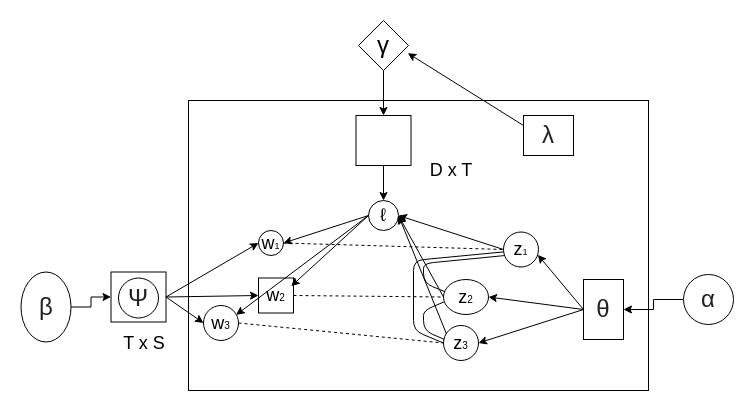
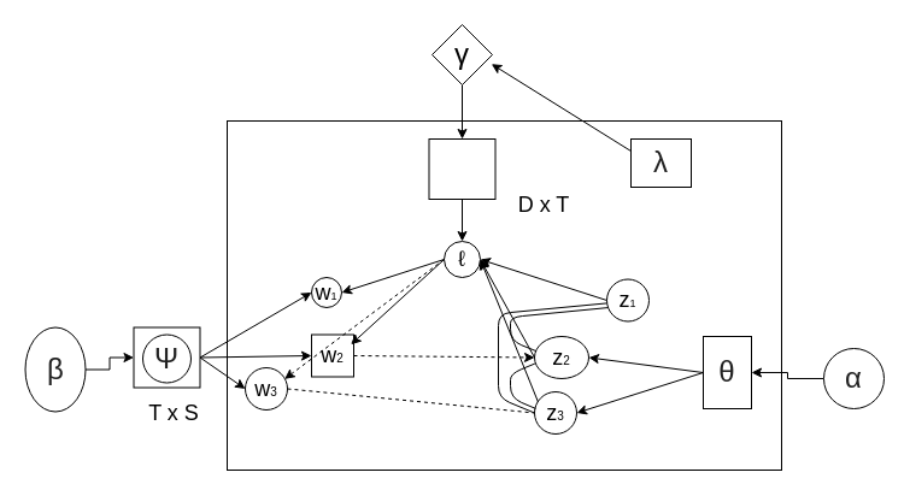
  <mxCell id="0" />
  <mxCell id="1" parent="0" />
  <mxCell id="2" value="" style="rounded=0;whiteSpace=wrap;html=1;" vertex="1" parent="1"><mxGeometry x="188" y="100" width="460" height="290" as="geometry" /></mxCell>
  <mxCell id="3" value="" style="rounded=0;whiteSpace=wrap;html=1;" vertex="1" parent="1"><mxGeometry x="355.5" y="115" width="55" height="50" as="geometry" /></mxCell>
  <mxCell id="4" style="edgeStyle=orthogonalEdgeStyle;rounded=0;orthogonalLoop=1;jettySize=auto;html=1;exitX=0.5;exitY=1;exitDx=0;exitDy=0;entryX=0.5;entryY=0;entryDx=0;entryDy=0;" edge="1" parent="1" source="5" target="3"><mxGeometry relative="1" as="geometry"><mxPoint x="380" y="110" as="targetPoint" /></mxGeometry></mxCell>
  <mxCell id="5" value="&lt;font style=&quot;font-size: 24px&quot;&gt;γ&lt;/font&gt;" style="rhombus;whiteSpace=wrap;html=1;aspect=fixed;align=center;" vertex="1" parent="1"><mxGeometry x="358" width="50" height="50" as="geometry" y="20" /></mxCell>
  <mxCell id="6" value="&lt;span style=&quot;color: rgb(34 , 34 , 34) ; font-family: &amp;#34;arial&amp;#34; , sans-serif ; text-align: left ; background-color: rgb(255 , 255 , 255)&quot;&gt;&lt;font style=&quot;font-size: 24px&quot;&gt;λ&lt;/font&gt;&lt;/span&gt;" style="rounded=0;whiteSpace=wrap;html=1;" vertex="1" parent="1"><mxGeometry x="523" y="115" width="50" height="40" as="geometry" /></mxCell>
  <mxCell id="7" style="edgeStyle=orthogonalEdgeStyle;rounded=0;orthogonalLoop=1;jettySize=auto;html=1;exitX=0;exitY=0.5;exitDx=0;exitDy=0;" edge="1" parent="1" source="8" target="13"><mxGeometry relative="1" as="geometry" /></mxCell>
- <mxCell id="8" value="&lt;span style=&quot;color: rgb(34 , 34 , 34) ; font-family: &amp;#34;arial&amp;#34; , sans-serif ; text-align: left ; background-color: rgb(255 , 255 , 255)&quot;&gt;&lt;font style=&quot;font-size: 24px&quot;&gt;α&lt;/font&gt;&lt;/span&gt;" style="ellipse;whiteSpace=wrap;html=1;aspect=fixed;align=center;" vertex="1" parent="1"><mxGeometry x="683" y="274" width="50" height="50" as="geometry" /></mxCell>
+ <mxCell id="8" value="&lt;span style=&quot;color: rgb(34 , 34 , 34) ; font-family: &amp;#34;arial&amp;#34; , sans-serif ; text-align: left ; background-color: rgb(255 , 255 , 255)&quot;&gt;&lt;font style=&quot;font-size: 24px&quot;&gt;α&lt;/font&gt;&lt;/span&gt;" style="ellipse;whiteSpace=wrap;html=1;aspect=fixed;align=center;" vertex="1" parent="1"><mxGeometry x="683" y="289" width="50" height="50" as="geometry" /></mxCell>
  <mxCell id="9" style="edgeStyle=orthogonalEdgeStyle;rounded=0;orthogonalLoop=1;jettySize=auto;html=1;exitX=1;exitY=0.5;exitDx=0;exitDy=0;entryX=0;entryY=0.5;entryDx=0;entryDy=0;" edge="1" parent="1" source="10" target="11"><mxGeometry relative="1" as="geometry" /></mxCell>
  <mxCell id="10" value="&lt;span style=&quot;color: rgb(34 , 34 , 34) ; font-family: &amp;#34;arial&amp;#34; , sans-serif ; text-align: left ; background-color: rgb(255 , 255 , 255)&quot;&gt;&lt;font style=&quot;font-size: 24px&quot;&gt;β&lt;/font&gt;&lt;/span&gt;" style="ellipse;whiteSpace=wrap;html=1;aspect=fixed;align=center;" vertex="1" parent="1"><mxGeometry x="20.5" y="271.5" width="50" height="70" as="geometry" /></mxCell>
  <mxCell id="11" value="" style="rounded=0;whiteSpace=wrap;html=1;" vertex="1" parent="1"><mxGeometry x="110.5" y="271.5" width="55" height="50" as="geometry" /></mxCell>
  <mxCell id="12" value="&lt;span style=&quot;color: rgb(34 , 34 , 34) ; font-family: &amp;#34;arial&amp;#34; , sans-serif ; text-align: left ; background-color: rgb(255 , 255 , 255)&quot;&gt;&lt;font style=&quot;font-size: 24px&quot;&gt;Ψ&lt;/font&gt;&lt;/span&gt;" style="ellipse;whiteSpace=wrap;html=1;aspect=fixed;" vertex="1" parent="1"><mxGeometry x="118" y="277.5" width="40" height="40" as="geometry" /></mxCell>
  <mxCell id="13" value="&lt;span style=&quot;color: rgb(34 , 34 , 34) ; font-family: &amp;#34;arial&amp;#34; , sans-serif ; text-align: left ; background-color: rgb(255 , 255 , 255)&quot;&gt;&lt;font style=&quot;font-size: 24px&quot;&gt;θ&lt;/font&gt;&lt;/span&gt;" style="rounded=0;whiteSpace=wrap;html=1;" vertex="1" parent="1"><mxGeometry x="583" y="279" width="40" height="60" as="geometry" /></mxCell>
  <mxCell id="14" value="&lt;div style=&quot;text-align: left&quot;&gt;&lt;a href=&quot;https://en.wiktionary.org/wiki/%E2%84%93&quot; style=&quot;cursor: pointer ; font-family: &amp;#34;arial&amp;#34; , sans-serif ; background-color: rgb(255 , 255 , 255)&quot;&gt;&lt;h3 class=&quot;LC20lb&quot; style=&quot;font-weight: normal ; margin: 0px ; padding: 0px ; display: inline-block ; line-height: 1.33&quot;&gt;&lt;font style=&quot;font-size: 18px&quot; color=&quot;#000000&quot;&gt;ℓ&lt;/font&gt;&lt;/h3&gt;&lt;/a&gt;&lt;br&gt;&lt;/div&gt;" style="ellipse;whiteSpace=wrap;html=1;aspect=fixed;align=center;" vertex="1" parent="1"><mxGeometry x="368" y="200" width="30" height="30" as="geometry" /></mxCell>
  <mxCell id="15" value="&lt;font style=&quot;font-size: 18px&quot;&gt;w&lt;/font&gt;&lt;font style=&quot;font-size: 9px&quot;&gt;1&lt;/font&gt;" style="ellipse;whiteSpace=wrap;html=1;aspect=fixed;align=center;" vertex="1" parent="1"><mxGeometry x="258" y="230" width="25" height="25" as="geometry" /></mxCell>
  <mxCell id="16" value="&lt;font style=&quot;font-size: 18px&quot;&gt;w&lt;/font&gt;&lt;font size=&quot;1&quot;&gt;2&lt;/font&gt;" style="whiteSpace=wrap;html=1;aspect=fixed;align=center;rounded=0;" vertex="1" parent="1"><mxGeometry x="258" y="277.5" width="35" height="35" as="geometry" /></mxCell>
  <mxCell id="17" value="&lt;font style=&quot;font-size: 18px&quot;&gt;w&lt;/font&gt;&lt;font size=&quot;1&quot;&gt;3&lt;/font&gt;" style="ellipse;whiteSpace=wrap;html=1;aspect=fixed;align=center;direction=west;" vertex="1" parent="1"><mxGeometry x="203" y="305" width="35" height="35" as="geometry" /></mxCell>
  <mxCell id="18" value="&lt;font style=&quot;font-size: 18px&quot;&gt;z&lt;/font&gt;&lt;font style=&quot;font-size: 9px&quot;&gt;1&lt;/font&gt;" style="ellipse;whiteSpace=wrap;html=1;aspect=fixed;align=center;" vertex="1" parent="1"><mxGeometry x="503" y="231.5" width="35" height="35" as="geometry" /></mxCell>
  <mxCell id="19" value="&lt;span style=&quot;font-size: 18px&quot;&gt;z&lt;/span&gt;&lt;font size=&quot;1&quot;&gt;2&lt;/font&gt;" style="ellipse;whiteSpace=wrap;html=1;aspect=fixed;align=center;" vertex="1" parent="1"><mxGeometry x="443" y="279" width="45" height="35" as="geometry" /></mxCell>
  <mxCell id="20" value="&lt;span style=&quot;font-size: 18px&quot;&gt;z&lt;/span&gt;&lt;font size=&quot;1&quot;&gt;3&lt;/font&gt;" style="ellipse;whiteSpace=wrap;html=1;aspect=fixed;align=center;direction=north;" vertex="1" parent="1"><mxGeometry x="443" y="325" width="35" height="35" as="geometry" /></mxCell>
  <mxCell id="21" style="edgeStyle=orthogonalEdgeStyle;rounded=0;orthogonalLoop=1;jettySize=auto;html=1;exitX=0.5;exitY=1;exitDx=0;exitDy=0;entryX=0.5;entryY=0;entryDx=0;entryDy=0;" edge="1" parent="1" source="3" target="14"><mxGeometry relative="1" as="geometry" /></mxCell>
  <mxCell id="22" value="" style="endArrow=classic;html=1;exitX=0;exitY=0.5;exitDx=0;exitDy=0;entryX=1;entryY=0.5;entryDx=0;entryDy=0;" edge="1" parent="1" source="14" target="15"><mxGeometry width="50" height="50" relative="1" as="geometry"><mxPoint x="333" y="361.5" as="sourcePoint" /><mxPoint x="383" y="311.5" as="targetPoint" /></mxGeometry></mxCell>
  <mxCell id="23" value="" style="endArrow=classic;html=1;exitX=0;exitY=0.5;exitDx=0;exitDy=0;entryX=0.933;entryY=0.233;entryDx=0;entryDy=0;entryPerimeter=0;" edge="1" parent="1" source="14" target="16"><mxGeometry width="50" height="50" relative="1" as="geometry"><mxPoint x="373" y="251.667" as="sourcePoint" /><mxPoint x="303" y="257.667" as="targetPoint" /></mxGeometry></mxCell>
- <mxCell id="24" value="" style="endArrow=classic;html=1;exitX=0;exitY=0.5;exitDx=0;exitDy=0;entryX=0.067;entryY=0.733;entryDx=0;entryDy=0;entryPerimeter=0;" edge="1" parent="1" source="14" target="17"><mxGeometry width="50" height="50" relative="1" as="geometry"><mxPoint x="373" y="251.667" as="sourcePoint" /><mxPoint x="303" y="305" as="targetPoint" /></mxGeometry></mxCell>
- <mxCell id="25" value="" style="endArrow=classic;html=1;entryX=0.981;entryY=0.652;entryDx=0;entryDy=0;entryPerimeter=0;exitX=0;exitY=0.5;exitDx=0;exitDy=0;" edge="1" parent="1" source="13" target="18"><mxGeometry width="50" height="50" relative="1" as="geometry"><mxPoint x="473" y="351.5" as="sourcePoint" /><mxPoint x="523" y="301.5" as="targetPoint" /></mxGeometry></mxCell>
+ <mxCell id="24" value="" style="endArrow=classic;html=1;exitX=0;exitY=0.5;exitDx=0;exitDy=0;entryX=0.067;entryY=0.733;entryDx=0;entryDy=0;entryPerimeter=0;dashed=1;" edge="1" parent="1" source="14" target="17"><mxGeometry width="50" height="50" relative="1" as="geometry"><mxPoint x="373" y="251.667" as="sourcePoint" /><mxPoint x="303" y="305" as="targetPoint" /></mxGeometry></mxCell>
  <mxCell id="26" value="" style="endArrow=classic;html=1;entryX=1;entryY=0.5;entryDx=0;entryDy=0;exitX=0;exitY=0.5;exitDx=0;exitDy=0;" edge="1" parent="1" source="13" target="19"><mxGeometry width="50" height="50" relative="1" as="geometry"><mxPoint x="593" y="315" as="sourcePoint" /><mxPoint x="487.333" y="264.333" as="targetPoint" /></mxGeometry></mxCell>
  <mxCell id="27" value="" style="endArrow=classic;html=1;entryX=0.5;entryY=1;entryDx=0;entryDy=0;exitX=0;exitY=0.5;exitDx=0;exitDy=0;" edge="1" parent="1" source="13" target="20"><mxGeometry width="50" height="50" relative="1" as="geometry"><mxPoint x="593" y="315" as="sourcePoint" /><mxPoint x="488" y="306.667" as="targetPoint" /></mxGeometry></mxCell>
  <mxCell id="28" value="" style="endArrow=none;dashed=1;html=1;exitX=0;exitY=0.5;exitDx=0;exitDy=0;entryX=0.5;entryY=0;entryDx=0;entryDy=0;" edge="1" parent="1" source="17" target="20"><mxGeometry width="50" height="50" relative="1" as="geometry"><mxPoint x="323" y="369" as="sourcePoint" /><mxPoint x="373" y="319" as="targetPoint" /></mxGeometry></mxCell>
- <mxCell id="29" value="" style="endArrow=none;dashed=1;html=1;exitX=1;exitY=0.5;exitDx=0;exitDy=0;entryX=0;entryY=0.5;entryDx=0;entryDy=0;" edge="1" parent="1" source="16" target="19"><mxGeometry width="50" height="50" relative="1" as="geometry"><mxPoint x="303" y="352.667" as="sourcePoint" /><mxPoint x="453" y="352.667" as="targetPoint" /></mxGeometry></mxCell>
- <mxCell id="30" value="" style="endArrow=none;dashed=1;html=1;exitX=1;exitY=0.5;exitDx=0;exitDy=0;entryX=0;entryY=0.5;entryDx=0;entryDy=0;" edge="1" parent="1" source="15" target="18"><mxGeometry width="50" height="50" relative="1" as="geometry"><mxPoint x="303" y="305" as="sourcePoint" /><mxPoint x="453" y="306.667" as="targetPoint" /></mxGeometry></mxCell>
+ <mxCell id="29" value="" style="endArrow=classic;dashed=1;html=1;exitX=1;exitY=0.5;exitDx=0;exitDy=0;entryX=0;entryY=0.5;entryDx=0;entryDy=0;" edge="1" parent="1" source="16" target="19"><mxGeometry width="50" height="50" relative="1" as="geometry"><mxPoint x="303" y="352.667" as="sourcePoint" /><mxPoint x="453" y="352.667" as="targetPoint" /></mxGeometry></mxCell>
  <mxCell id="31" value="" style="endArrow=classic;html=1;entryX=0.986;entryY=0.654;entryDx=0;entryDy=0;entryPerimeter=0;exitX=0;exitY=0.25;exitDx=0;exitDy=0;" edge="1" parent="1" source="6" target="5"><mxGeometry width="50" height="50" relative="1" as="geometry"><mxPoint x="43" y="460" as="sourcePoint" /><mxPoint x="93" y="410" as="targetPoint" /></mxGeometry></mxCell>
  <mxCell id="32" value="" style="endArrow=classic;html=1;exitX=1;exitY=0.5;exitDx=0;exitDy=0;entryX=0;entryY=0.5;entryDx=0;entryDy=0;" edge="1" parent="1" source="11" target="15"><mxGeometry width="50" height="50" relative="1" as="geometry"><mxPoint x="43" y="460" as="sourcePoint" /><mxPoint x="93" y="410" as="targetPoint" /></mxGeometry></mxCell>
  <mxCell id="33" value="" style="endArrow=classic;html=1;exitX=1;exitY=0.5;exitDx=0;exitDy=0;entryX=0;entryY=0.5;entryDx=0;entryDy=0;" edge="1" parent="1" source="11" target="16"><mxGeometry width="50" height="50" relative="1" as="geometry"><mxPoint x="143" y="380" as="sourcePoint" /><mxPoint x="193" y="330" as="targetPoint" /></mxGeometry></mxCell>
  <mxCell id="34" value="" style="endArrow=classic;html=1;entryX=1;entryY=0.5;entryDx=0;entryDy=0;exitX=1;exitY=0.5;exitDx=0;exitDy=0;" edge="1" parent="1" source="11" target="17"><mxGeometry width="50" height="50" relative="1" as="geometry"><mxPoint x="163" y="300" as="sourcePoint" /><mxPoint x="268" y="305" as="targetPoint" /></mxGeometry></mxCell>
  <mxCell id="35" value="" style="endArrow=none;html=1;entryX=0.009;entryY=0.643;entryDx=0;entryDy=0;entryPerimeter=0;exitX=0.602;exitY=0.028;exitDx=0;exitDy=0;exitPerimeter=0;" edge="1" parent="1" source="20" target="19"><mxGeometry width="50" height="50" relative="1" as="geometry"><mxPoint x="368" y="370.056" as="sourcePoint" /><mxPoint x="418" y="320.056" as="targetPoint" /><Array as="points"><mxPoint x="423" y="330" /><mxPoint x="423" y="310" /></Array></mxGeometry></mxCell>
  <mxCell id="36" value="" style="endArrow=none;html=1;entryX=0.026;entryY=0.674;entryDx=0;entryDy=0;exitX=0.026;exitY=0.344;exitDx=0;exitDy=0;exitPerimeter=0;entryPerimeter=0;" edge="1" parent="1" source="19" target="18"><mxGeometry width="50" height="50" relative="1" as="geometry"><mxPoint x="442.032" y="291.758" as="sourcePoint" /><mxPoint x="443.968" y="250.952" as="targetPoint" /><Array as="points"><mxPoint x="423" y="282.5" /><mxPoint x="423" y="263" /></Array></mxGeometry></mxCell>
  <mxCell id="37" value="" style="endArrow=none;html=1;entryX=-0.002;entryY=0.569;entryDx=0;entryDy=0;exitX=0.5;exitY=0;exitDx=0;exitDy=0;entryPerimeter=0;" edge="1" parent="1" source="20" target="18"><mxGeometry width="50" height="50" relative="1" as="geometry"><mxPoint x="442.806" y="298.758" as="sourcePoint" /><mxPoint x="442" y="253.435" as="targetPoint" /><Array as="points"><mxPoint x="413" y="330" /><mxPoint x="413" y="260" /></Array></mxGeometry></mxCell>
  <mxCell id="38" value="&lt;font style=&quot;font-size: 18px&quot;&gt;D x T&lt;/font&gt;" style="text;html=1;strokeColor=none;fillColor=none;align=center;verticalAlign=middle;whiteSpace=wrap;rounded=0;" vertex="1" parent="1"><mxGeometry x="418" y="160" width="66" height="20" as="geometry" /></mxCell>
  <mxCell id="39" value="&lt;font style=&quot;font-size: 18px&quot;&gt;T x S&lt;/font&gt;" style="text;html=1;strokeColor=none;fillColor=none;align=center;verticalAlign=middle;whiteSpace=wrap;rounded=0;" vertex="1" parent="1"><mxGeometry x="110.5" y="332.5" width="66" height="20" as="geometry" /></mxCell>
  <mxCell id="40" value="" style="endArrow=classic;html=1;exitX=0.757;exitY=0.086;exitDx=0;exitDy=0;exitPerimeter=0;entryX=1;entryY=0.5;entryDx=0;entryDy=0;" edge="1" parent="1" source="20" target="14"><mxGeometry width="50" height="50" relative="1" as="geometry"><mxPoint x="343" y="325" as="sourcePoint" /><mxPoint x="393" y="275" as="targetPoint" /></mxGeometry></mxCell>
  <mxCell id="41" value="" style="endArrow=classic;html=1;exitX=0;exitY=0.5;exitDx=0;exitDy=0;entryX=1;entryY=0.5;entryDx=0;entryDy=0;" edge="1" parent="1" source="19" target="14"><mxGeometry width="50" height="50" relative="1" as="geometry"><mxPoint x="453.333" y="360.714" as="sourcePoint" /><mxPoint x="408.571" y="228.333" as="targetPoint" /></mxGeometry></mxCell>
  <mxCell id="42" value="" style="endArrow=classic;html=1;exitX=0;exitY=0.5;exitDx=0;exitDy=0;" edge="1" parent="1" source="18"><mxGeometry width="50" height="50" relative="1" as="geometry"><mxPoint x="452.857" y="306.429" as="sourcePoint" /><mxPoint x="398" y="215" as="targetPoint" /></mxGeometry></mxCell>
